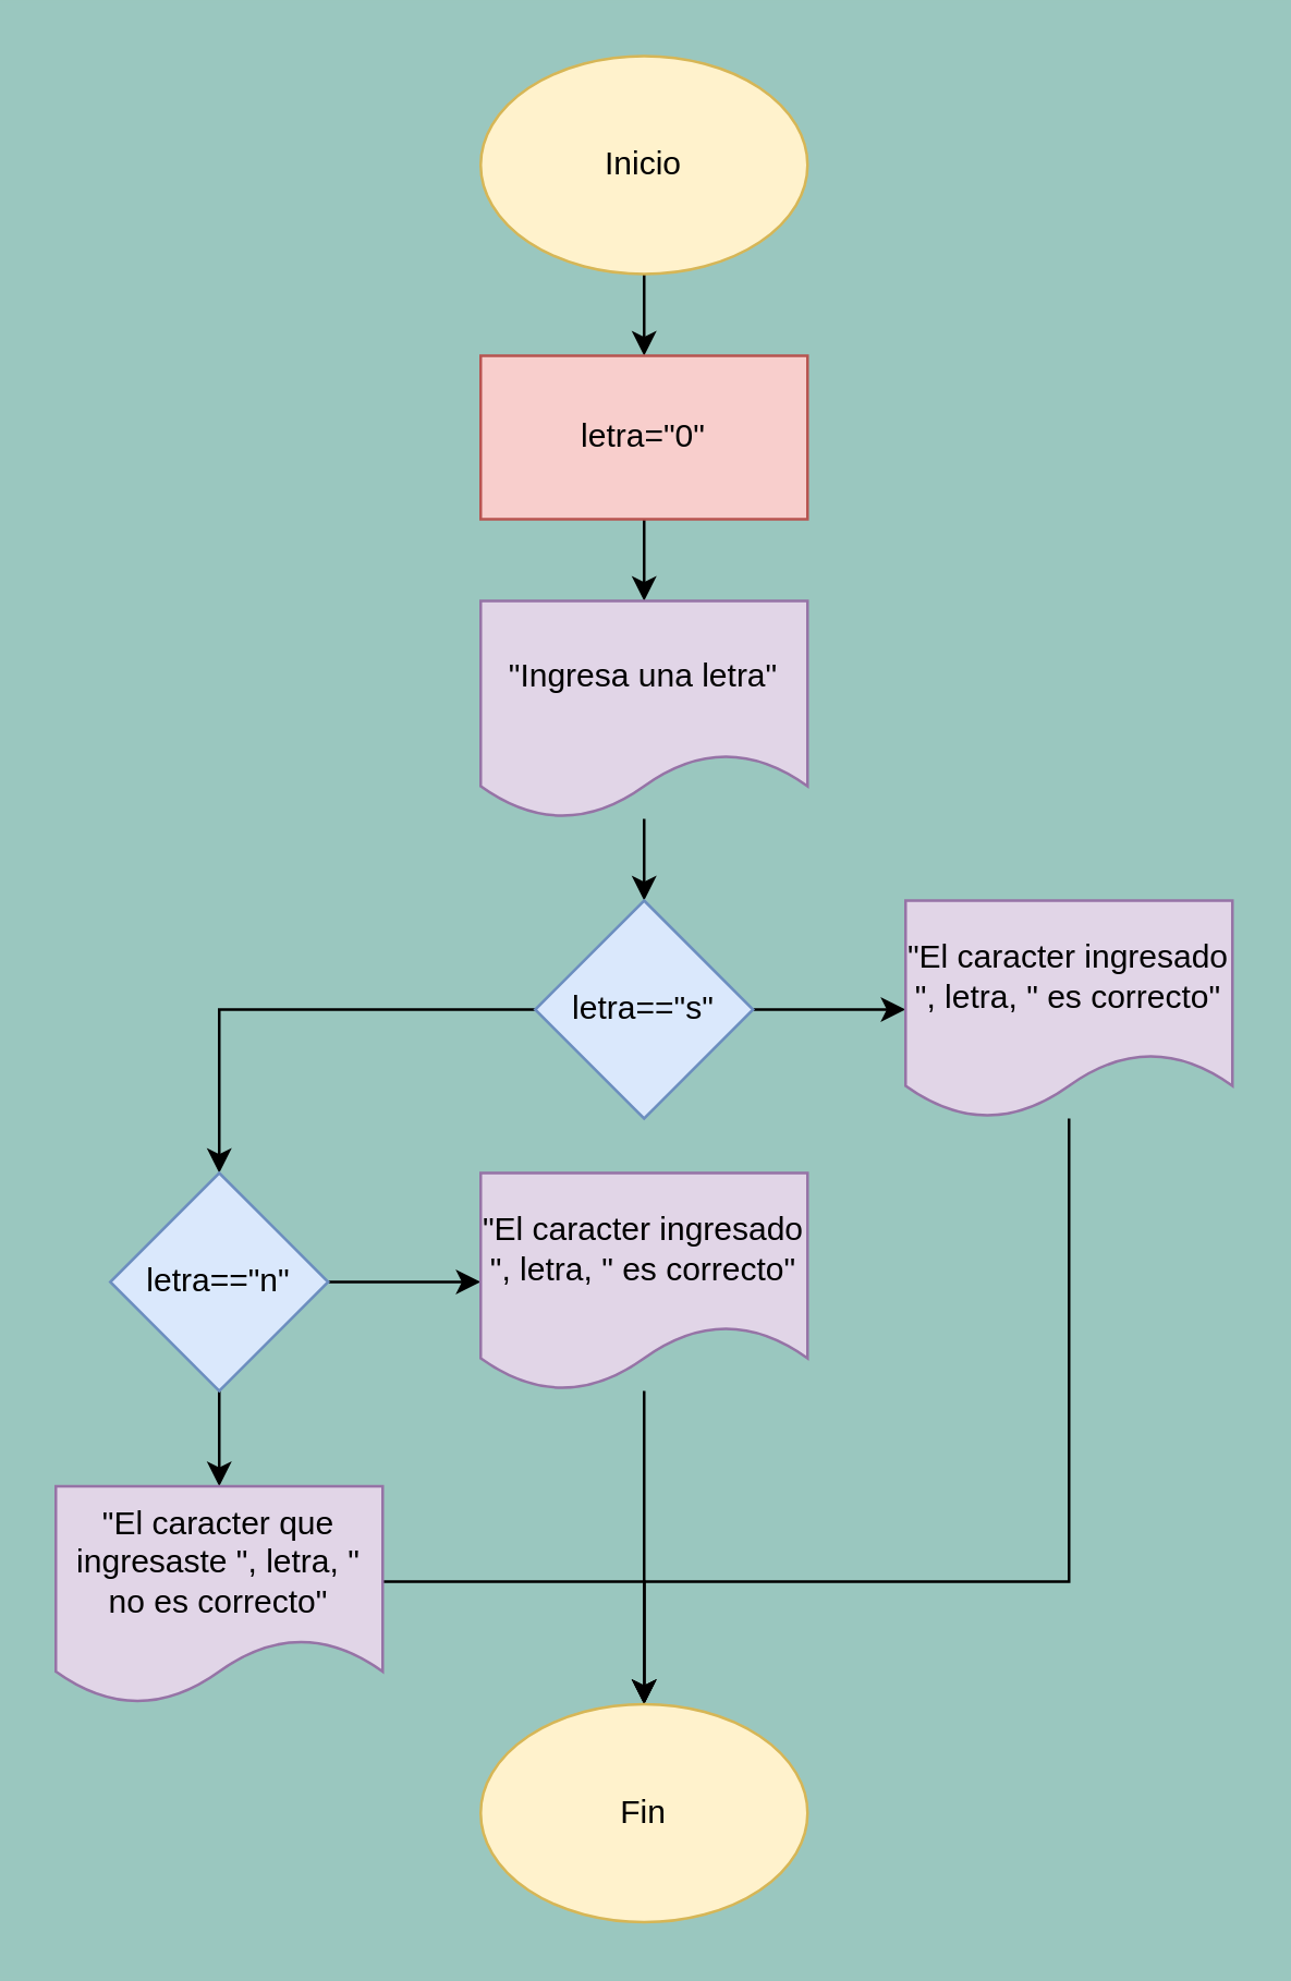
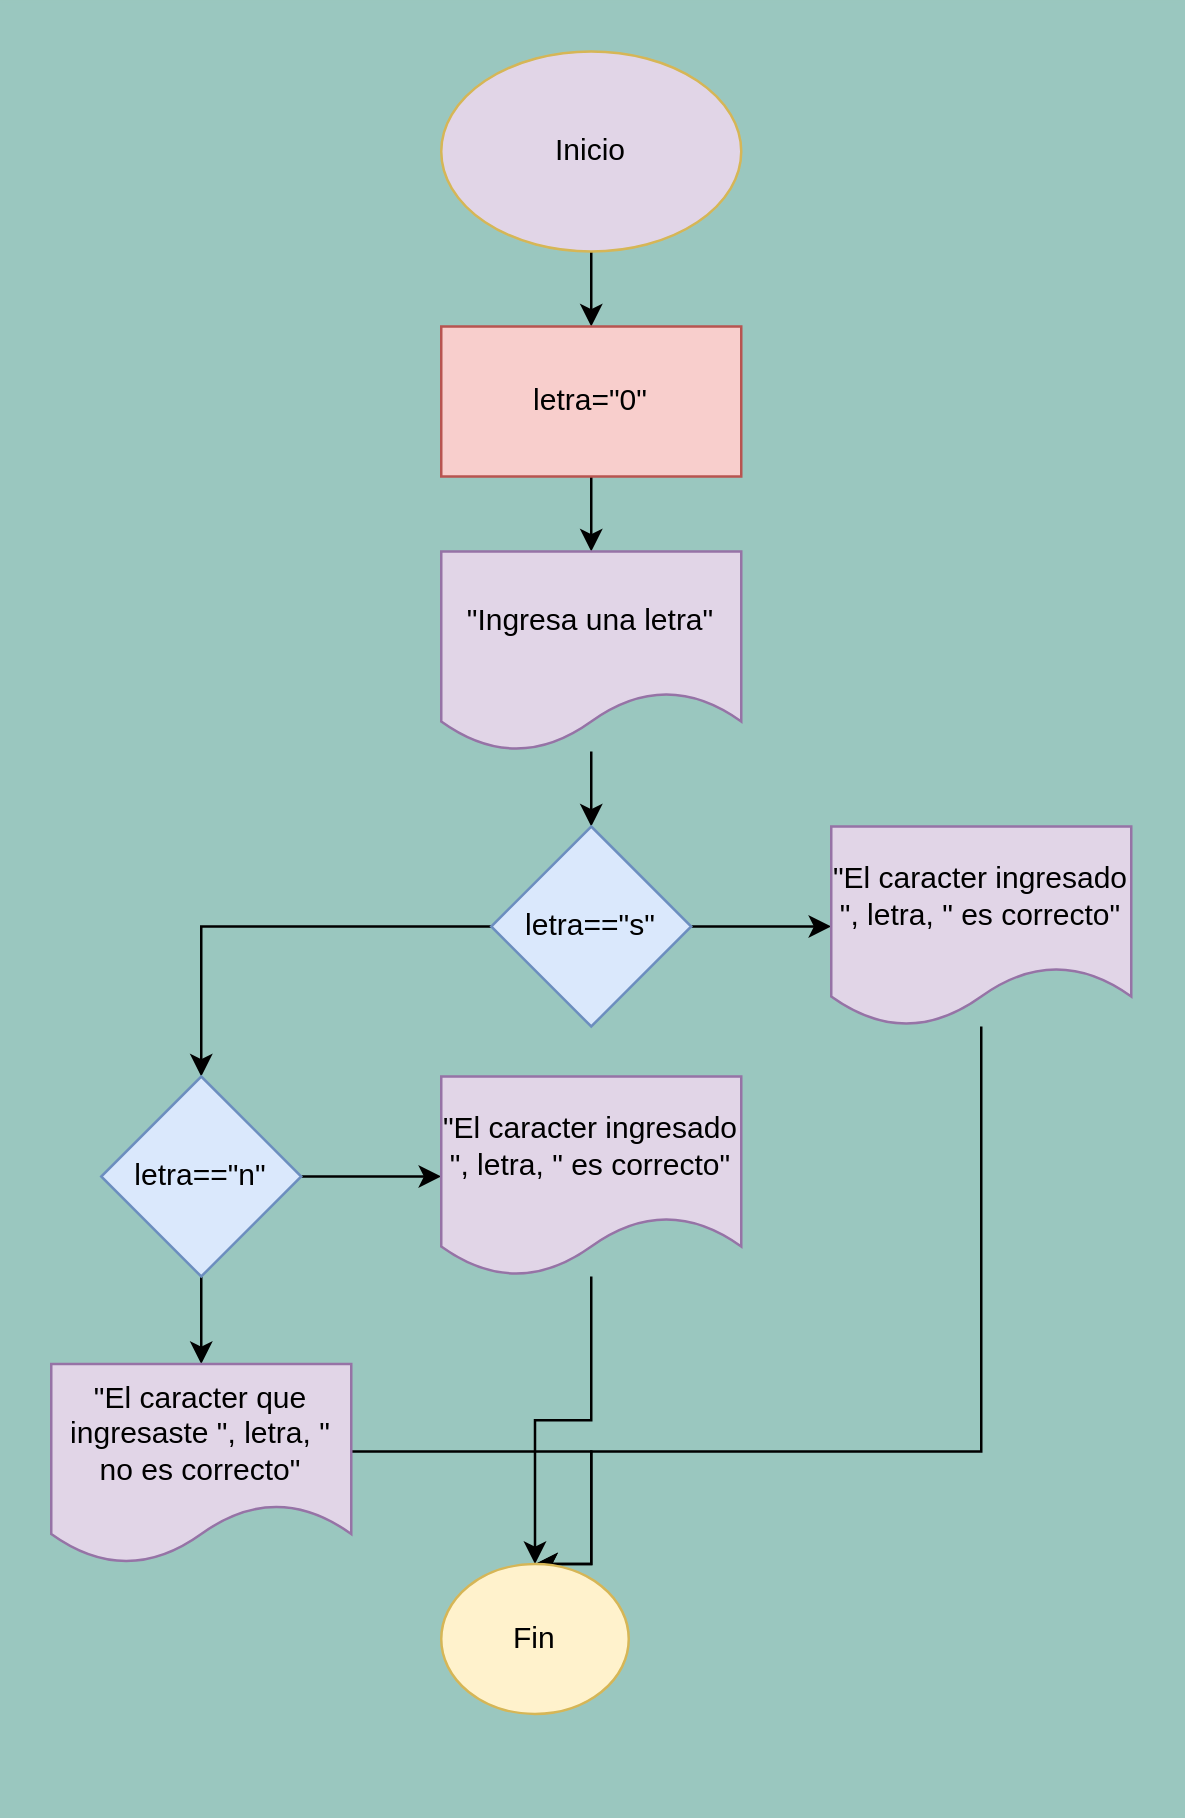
  <mxCell id="0" />
  <mxCell id="1" parent="0" />
  <mxCell id="2" value="" style="edgeStyle=orthogonalEdgeStyle;rounded=0;orthogonalLoop=1;jettySize=auto;html=1;" edge="1" parent="1" source="3" target="5"><mxGeometry relative="1" as="geometry" /></mxCell>
- <mxCell id="3" value="Inicio" style="ellipse;whiteSpace=wrap;html=1;fillColor=#fff2cc;strokeColor=#d6b656;" vertex="1" parent="1"><mxGeometry x="176" y="20" width="120" height="80" as="geometry" /></mxCell>
+ <mxCell id="3" value="Inicio" style="ellipse;whiteSpace=wrap;html=1;fillColor=#e1d5e7;strokeColor=#d6b656;" vertex="1" parent="1"><mxGeometry x="176" y="20" width="120" height="80" as="geometry" /></mxCell>
  <mxCell id="4" value="" style="edgeStyle=orthogonalEdgeStyle;rounded=0;orthogonalLoop=1;jettySize=auto;html=1;" edge="1" parent="1" source="5" target="7"><mxGeometry relative="1" as="geometry" /></mxCell>
  <mxCell id="5" value="letra=&quot;0&quot;" style="rounded=0;whiteSpace=wrap;html=1;fillColor=#f8cecc;strokeColor=#b85450;" vertex="1" parent="1"><mxGeometry x="176" y="130" width="120" height="60" as="geometry" /></mxCell>
  <mxCell id="6" value="" style="edgeStyle=orthogonalEdgeStyle;rounded=0;orthogonalLoop=1;jettySize=auto;html=1;" edge="1" parent="1" source="7" target="10"><mxGeometry relative="1" as="geometry" /></mxCell>
  <mxCell id="7" value="&quot;Ingresa una letra&quot;" style="shape=document;whiteSpace=wrap;html=1;boundedLbl=1;fillColor=#e1d5e7;strokeColor=#9673a6;" vertex="1" parent="1"><mxGeometry x="176" y="220" width="120" height="80" as="geometry" /></mxCell>
  <mxCell id="8" value="" style="edgeStyle=orthogonalEdgeStyle;rounded=0;orthogonalLoop=1;jettySize=auto;html=1;" edge="1" parent="1" source="10" target="12"><mxGeometry relative="1" as="geometry" /></mxCell>
  <mxCell id="9" style="edgeStyle=orthogonalEdgeStyle;rounded=0;orthogonalLoop=1;jettySize=auto;html=1;" edge="1" parent="1" source="10" target="15"><mxGeometry relative="1" as="geometry" /></mxCell>
  <mxCell id="10" value="letra==&quot;s&quot;" style="rhombus;whiteSpace=wrap;html=1;fillColor=#dae8fc;strokeColor=#6c8ebf;" vertex="1" parent="1"><mxGeometry x="196" y="330" width="80" height="80" as="geometry" /></mxCell>
  <mxCell id="11" style="edgeStyle=orthogonalEdgeStyle;rounded=0;orthogonalLoop=1;jettySize=auto;html=1;entryX=0.5;entryY=0;entryDx=0;entryDy=0;" edge="1" parent="1" source="12" target="20"><mxGeometry relative="1" as="geometry"><Array as="points"><mxPoint x="392" y="580" /><mxPoint x="236" y="580" /></Array></mxGeometry></mxCell>
  <mxCell id="12" value="&quot;El caracter ingresado &quot;, letra, &quot; es correcto&quot;" style="shape=document;whiteSpace=wrap;html=1;boundedLbl=1;fillColor=#e1d5e7;strokeColor=#9673a6;" vertex="1" parent="1"><mxGeometry x="332" y="330" width="120" height="80" as="geometry" /></mxCell>
  <mxCell id="13" value="" style="edgeStyle=orthogonalEdgeStyle;rounded=0;orthogonalLoop=1;jettySize=auto;html=1;" edge="1" parent="1" source="15" target="17"><mxGeometry relative="1" as="geometry" /></mxCell>
  <mxCell id="14" value="" style="edgeStyle=orthogonalEdgeStyle;rounded=0;orthogonalLoop=1;jettySize=auto;html=1;" edge="1" parent="1" source="15" target="19"><mxGeometry relative="1" as="geometry" /></mxCell>
  <mxCell id="15" value="letra==&quot;n&quot;" style="rhombus;whiteSpace=wrap;html=1;fillColor=#dae8fc;strokeColor=#6c8ebf;" vertex="1" parent="1"><mxGeometry x="40" y="430" width="80" height="80" as="geometry" /></mxCell>
  <mxCell id="16" style="edgeStyle=orthogonalEdgeStyle;rounded=0;orthogonalLoop=1;jettySize=auto;html=1;entryX=0.5;entryY=0;entryDx=0;entryDy=0;" edge="1" parent="1" source="17" target="20"><mxGeometry relative="1" as="geometry" /></mxCell>
  <mxCell id="17" value="&quot;El caracter ingresado &quot;, letra, &quot; es correcto&quot;" style="shape=document;whiteSpace=wrap;html=1;boundedLbl=1;fillColor=#e1d5e7;strokeColor=#9673a6;" vertex="1" parent="1"><mxGeometry x="176" y="430" width="120" height="80" as="geometry" /></mxCell>
  <mxCell id="18" style="edgeStyle=orthogonalEdgeStyle;rounded=0;orthogonalLoop=1;jettySize=auto;html=1;entryX=0.5;entryY=0;entryDx=0;entryDy=0;" edge="1" parent="1" source="19" target="20"><mxGeometry relative="1" as="geometry"><Array as="points"><mxPoint x="236" y="580" /></Array></mxGeometry></mxCell>
  <mxCell id="19" value="&quot;El caracter que ingresaste &quot;, letra, &quot; no es correcto&quot;" style="shape=document;whiteSpace=wrap;html=1;boundedLbl=1;fillColor=#e1d5e7;strokeColor=#9673a6;" vertex="1" parent="1"><mxGeometry x="20" y="545" width="120" height="80" as="geometry" /></mxCell>
- <mxCell id="20" value="Fin" style="ellipse;whiteSpace=wrap;html=1;fillColor=#fff2cc;strokeColor=#d6b656;" vertex="1" parent="1"><mxGeometry x="176" y="625" width="120" height="80" as="geometry" /></mxCell>
+ <mxCell id="20" value="Fin" style="ellipse;whiteSpace=wrap;html=1;fillColor=#fff2cc;strokeColor=#d6b656;" vertex="1" parent="1"><mxGeometry x="176" y="625" width="75" height="60" as="geometry" /></mxCell>
